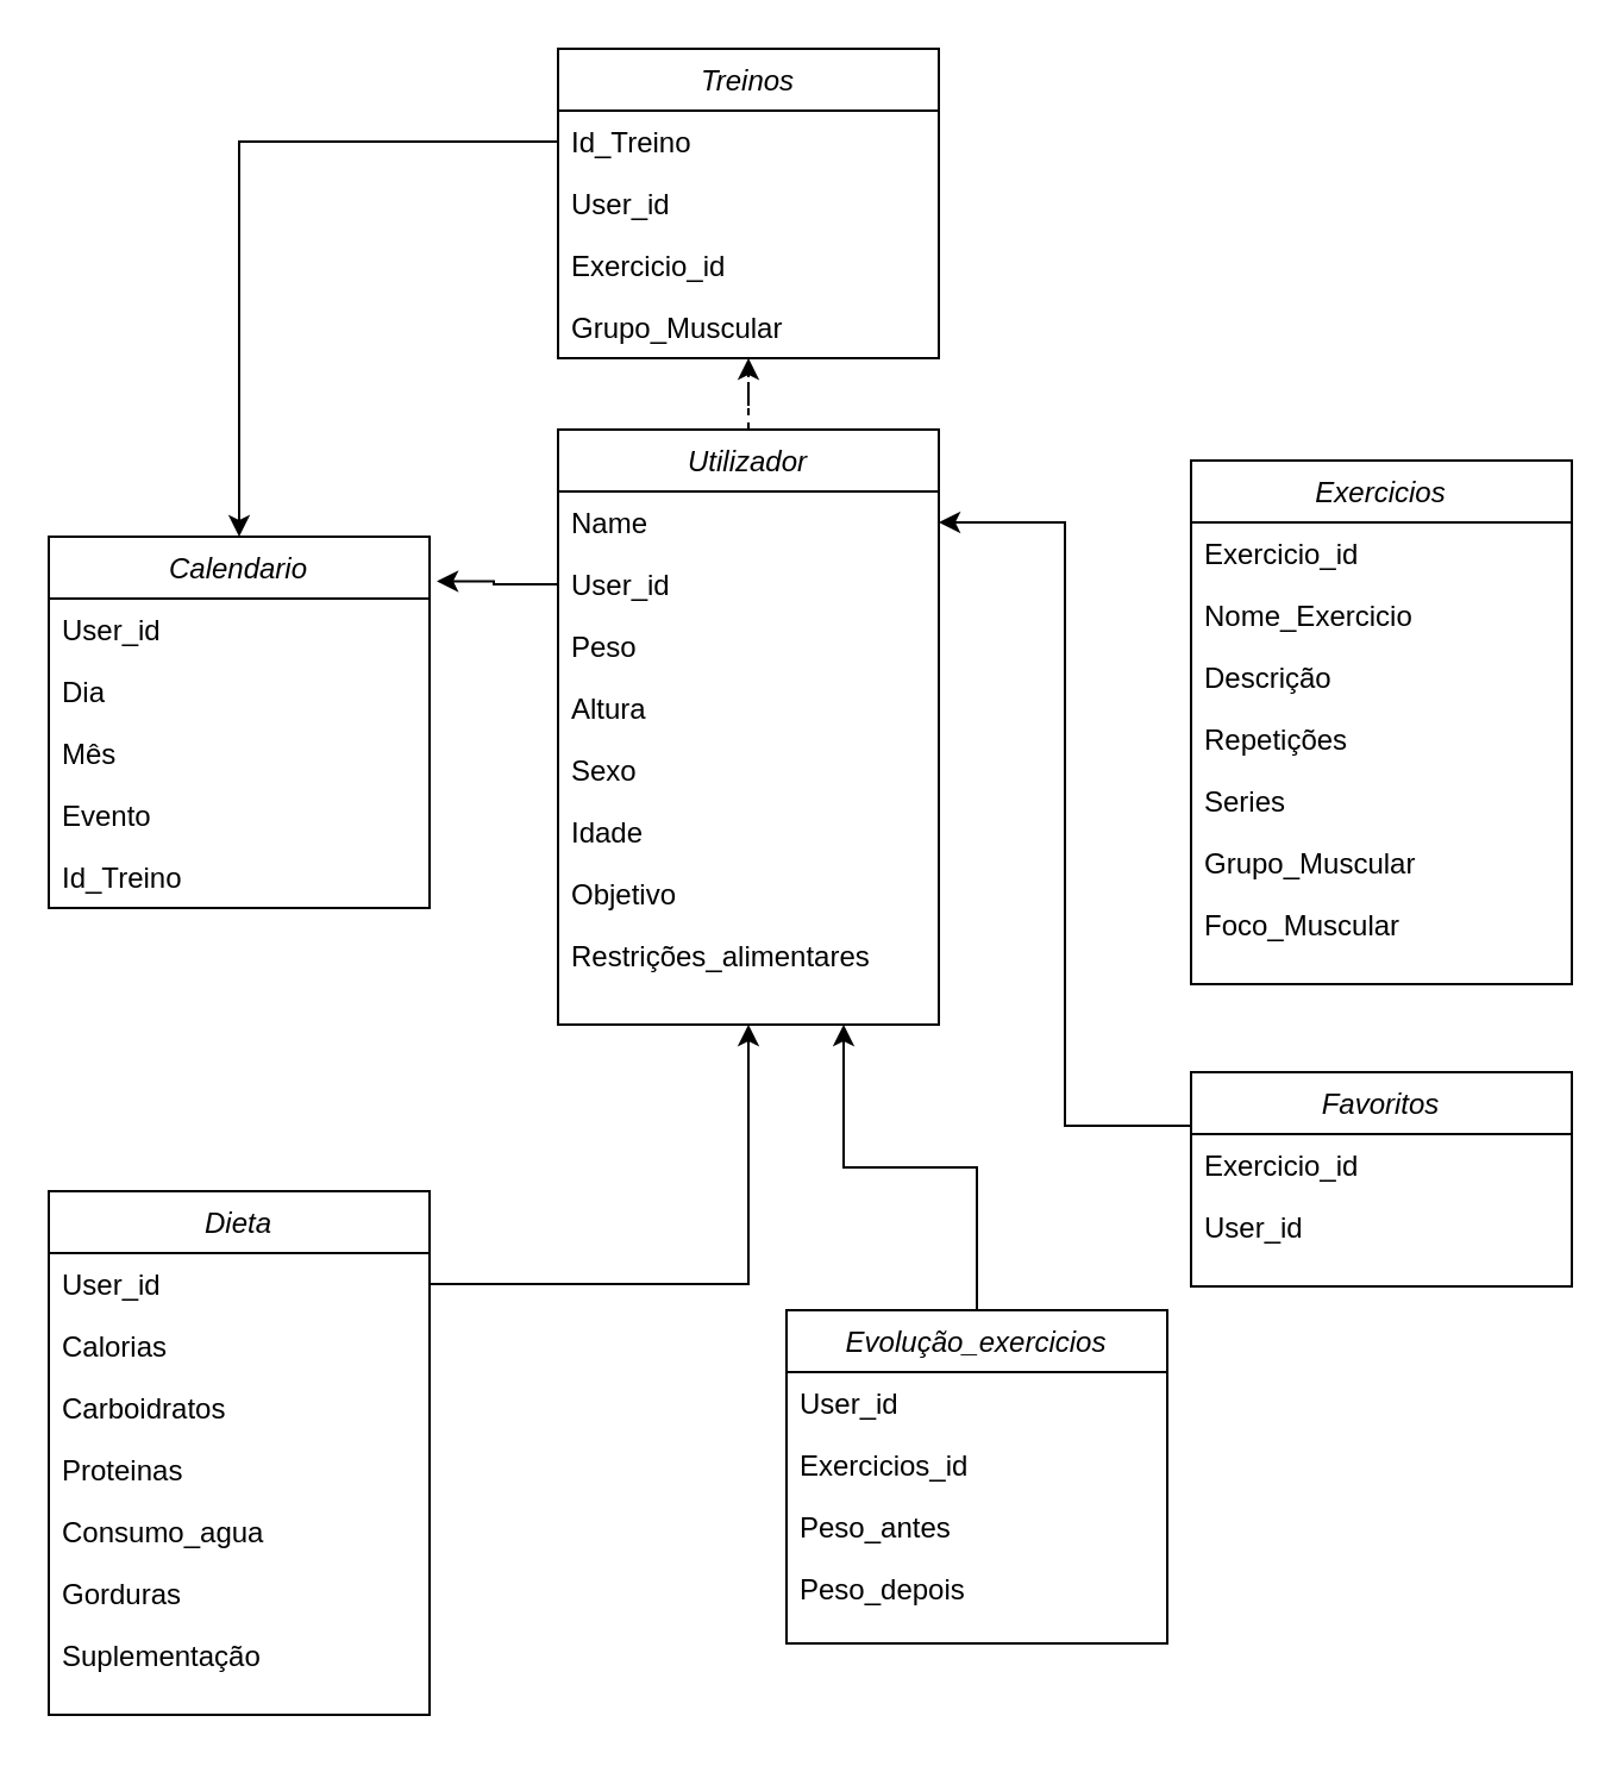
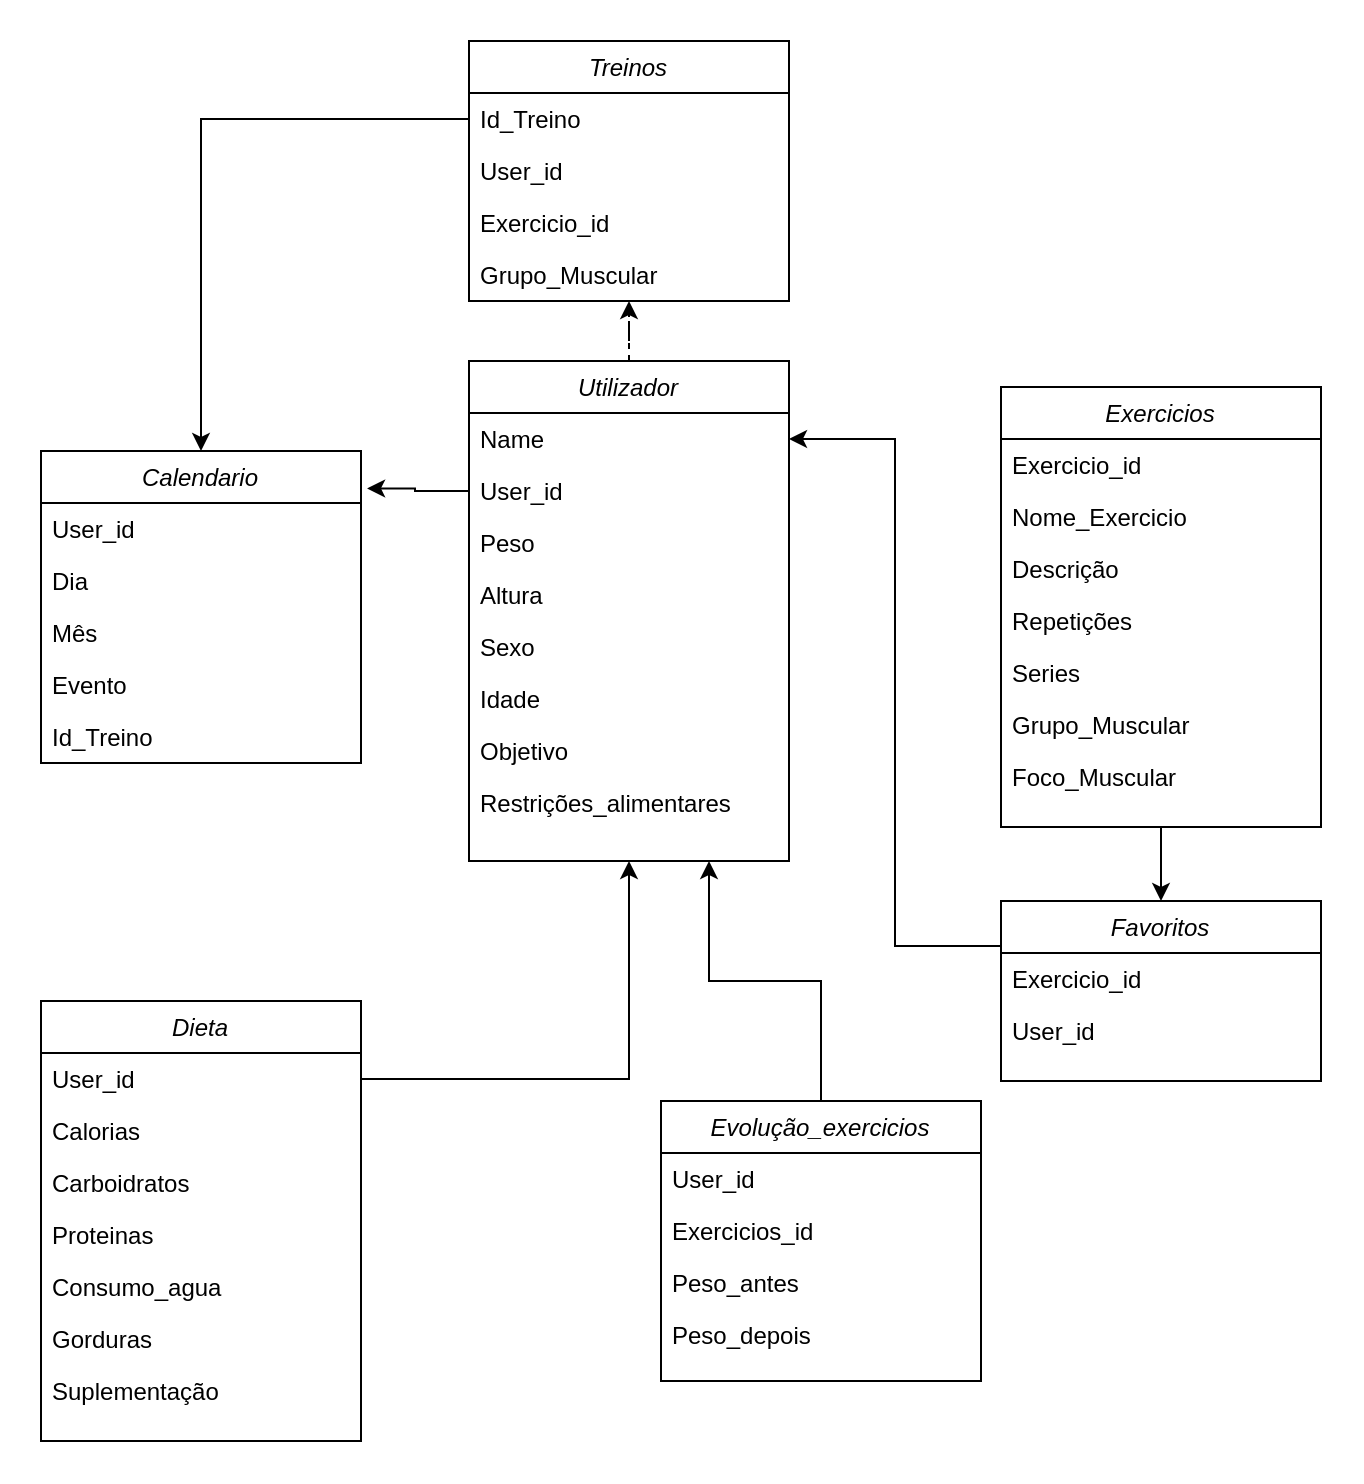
  <mxCell id="0" />
  <mxCell id="1" parent="0" />
  <mxCell id="2" style="edgeStyle=orthogonalEdgeStyle;rounded=0;orthogonalLoop=1;jettySize=auto;html=1;exitX=0.5;exitY=0;exitDx=0;exitDy=0;dashed=1;" parent="1" source="3" target="29" edge="1"><mxGeometry relative="1" as="geometry" /></mxCell>
  <mxCell id="3" value="Utilizador" style="swimlane;fontStyle=2;align=center;verticalAlign=top;childLayout=stackLayout;horizontal=1;startSize=26;horizontalStack=0;resizeParent=1;resizeLast=0;collapsible=1;marginBottom=0;rounded=0;shadow=0;strokeWidth=1;" parent="1" vertex="1"><mxGeometry x="234" y="180" width="160" height="250" as="geometry"><mxRectangle x="220" y="120" width="160" height="26" as="alternateBounds" /></mxGeometry></mxCell>
  <mxCell id="4" value="Name" style="text;align=left;verticalAlign=top;spacingLeft=4;spacingRight=4;overflow=hidden;rotatable=0;points=[[0,0.5],[1,0.5]];portConstraint=eastwest;" parent="3" vertex="1"><mxGeometry y="26" width="160" height="26" as="geometry" /></mxCell>
  <mxCell id="5" value="User_id" style="text;align=left;verticalAlign=top;spacingLeft=4;spacingRight=4;overflow=hidden;rotatable=0;points=[[0,0.5],[1,0.5]];portConstraint=eastwest;rounded=0;shadow=0;html=0;" parent="3" vertex="1"><mxGeometry y="52" width="160" height="26" as="geometry" /></mxCell>
  <mxCell id="6" value="Peso" style="text;align=left;verticalAlign=top;spacingLeft=4;spacingRight=4;overflow=hidden;rotatable=0;points=[[0,0.5],[1,0.5]];portConstraint=eastwest;rounded=0;shadow=0;html=0;" parent="3" vertex="1"><mxGeometry y="78" width="160" height="26" as="geometry" /></mxCell>
  <mxCell id="7" value="Altura" style="text;align=left;verticalAlign=top;spacingLeft=4;spacingRight=4;overflow=hidden;rotatable=0;points=[[0,0.5],[1,0.5]];portConstraint=eastwest;rounded=0;shadow=0;html=0;" parent="3" vertex="1"><mxGeometry y="104" width="160" height="26" as="geometry" /></mxCell>
  <mxCell id="8" value="Sexo" style="text;align=left;verticalAlign=top;spacingLeft=4;spacingRight=4;overflow=hidden;rotatable=0;points=[[0,0.5],[1,0.5]];portConstraint=eastwest;rounded=0;shadow=0;html=0;" parent="3" vertex="1"><mxGeometry y="130" width="160" height="26" as="geometry" /></mxCell>
  <mxCell id="9" value="Idade" style="text;align=left;verticalAlign=top;spacingLeft=4;spacingRight=4;overflow=hidden;rotatable=0;points=[[0,0.5],[1,0.5]];portConstraint=eastwest;rounded=0;shadow=0;html=0;" parent="3" vertex="1"><mxGeometry y="156" width="160" height="26" as="geometry" /></mxCell>
  <mxCell id="10" value="Objetivo" style="text;align=left;verticalAlign=top;spacingLeft=4;spacingRight=4;overflow=hidden;rotatable=0;points=[[0,0.5],[1,0.5]];portConstraint=eastwest;rounded=0;shadow=0;html=0;" parent="3" vertex="1"><mxGeometry y="182" width="160" height="26" as="geometry" /></mxCell>
  <mxCell id="11" value="Restrições_alimentares" style="text;align=left;verticalAlign=top;spacingLeft=4;spacingRight=4;overflow=hidden;rotatable=0;points=[[0,0.5],[1,0.5]];portConstraint=eastwest;rounded=0;shadow=0;html=0;" parent="3" vertex="1"><mxGeometry y="208" width="160" height="26" as="geometry" /></mxCell>
  <mxCell id="12" value="Dieta" style="swimlane;fontStyle=2;align=center;verticalAlign=top;childLayout=stackLayout;horizontal=1;startSize=26;horizontalStack=0;resizeParent=1;resizeLast=0;collapsible=1;marginBottom=0;rounded=0;shadow=0;strokeWidth=1;" parent="1" vertex="1"><mxGeometry x="20" y="500" width="160" height="220" as="geometry"><mxRectangle x="220" y="120" width="160" height="26" as="alternateBounds" /></mxGeometry></mxCell>
  <mxCell id="13" value="User_id" style="text;align=left;verticalAlign=top;spacingLeft=4;spacingRight=4;overflow=hidden;rotatable=0;points=[[0,0.5],[1,0.5]];portConstraint=eastwest;" parent="12" vertex="1"><mxGeometry y="26" width="160" height="26" as="geometry" /></mxCell>
  <mxCell id="14" value="Calorias" style="text;align=left;verticalAlign=top;spacingLeft=4;spacingRight=4;overflow=hidden;rotatable=0;points=[[0,0.5],[1,0.5]];portConstraint=eastwest;rounded=0;shadow=0;html=0;" parent="12" vertex="1"><mxGeometry y="52" width="160" height="26" as="geometry" /></mxCell>
  <mxCell id="15" value="Carboidratos" style="text;align=left;verticalAlign=top;spacingLeft=4;spacingRight=4;overflow=hidden;rotatable=0;points=[[0,0.5],[1,0.5]];portConstraint=eastwest;rounded=0;shadow=0;html=0;" parent="12" vertex="1"><mxGeometry y="78" width="160" height="26" as="geometry" /></mxCell>
  <mxCell id="16" value="Proteinas" style="text;align=left;verticalAlign=top;spacingLeft=4;spacingRight=4;overflow=hidden;rotatable=0;points=[[0,0.5],[1,0.5]];portConstraint=eastwest;rounded=0;shadow=0;html=0;" parent="12" vertex="1"><mxGeometry y="104" width="160" height="26" as="geometry" /></mxCell>
  <mxCell id="17" value="Consumo_agua" style="text;align=left;verticalAlign=top;spacingLeft=4;spacingRight=4;overflow=hidden;rotatable=0;points=[[0,0.5],[1,0.5]];portConstraint=eastwest;rounded=0;shadow=0;html=0;" parent="12" vertex="1"><mxGeometry y="130" width="160" height="26" as="geometry" /></mxCell>
  <mxCell id="18" value="Gorduras" style="text;align=left;verticalAlign=top;spacingLeft=4;spacingRight=4;overflow=hidden;rotatable=0;points=[[0,0.5],[1,0.5]];portConstraint=eastwest;rounded=0;shadow=0;html=0;" parent="12" vertex="1"><mxGeometry y="156" width="160" height="26" as="geometry" /></mxCell>
  <mxCell id="19" value="Suplementação" style="text;align=left;verticalAlign=top;spacingLeft=4;spacingRight=4;overflow=hidden;rotatable=0;points=[[0,0.5],[1,0.5]];portConstraint=eastwest;rounded=0;shadow=0;html=0;" parent="12" vertex="1"><mxGeometry y="182" width="160" height="26" as="geometry" /></mxCell>
+ <mxCell id="20" style="edgeStyle=orthogonalEdgeStyle;rounded=0;orthogonalLoop=1;jettySize=auto;html=1;exitX=0.5;exitY=1;exitDx=0;exitDy=0;entryX=0.5;entryY=0;entryDx=0;entryDy=0;" parent="1" source="21" target="43" edge="1"><mxGeometry relative="1" as="geometry" /></mxCell>
  <mxCell id="21" value="Exercicios" style="swimlane;fontStyle=2;align=center;verticalAlign=top;childLayout=stackLayout;horizontal=1;startSize=26;horizontalStack=0;resizeParent=1;resizeLast=0;collapsible=1;marginBottom=0;rounded=0;shadow=0;strokeWidth=1;" parent="1" vertex="1"><mxGeometry x="500" y="193" width="160" height="220" as="geometry"><mxRectangle x="220" y="120" width="160" height="26" as="alternateBounds" /></mxGeometry></mxCell>
  <mxCell id="22" value="Exercicio_id" style="text;align=left;verticalAlign=top;spacingLeft=4;spacingRight=4;overflow=hidden;rotatable=0;points=[[0,0.5],[1,0.5]];portConstraint=eastwest;" parent="21" vertex="1"><mxGeometry y="26" width="160" height="26" as="geometry" /></mxCell>
  <mxCell id="23" value="Nome_Exercicio" style="text;align=left;verticalAlign=top;spacingLeft=4;spacingRight=4;overflow=hidden;rotatable=0;points=[[0,0.5],[1,0.5]];portConstraint=eastwest;rounded=0;shadow=0;html=0;" parent="21" vertex="1"><mxGeometry y="52" width="160" height="26" as="geometry" /></mxCell>
  <mxCell id="24" value="Descrição" style="text;align=left;verticalAlign=top;spacingLeft=4;spacingRight=4;overflow=hidden;rotatable=0;points=[[0,0.5],[1,0.5]];portConstraint=eastwest;rounded=0;shadow=0;html=0;" parent="21" vertex="1"><mxGeometry y="78" width="160" height="26" as="geometry" /></mxCell>
  <mxCell id="25" value="Repetições" style="text;align=left;verticalAlign=top;spacingLeft=4;spacingRight=4;overflow=hidden;rotatable=0;points=[[0,0.5],[1,0.5]];portConstraint=eastwest;rounded=0;shadow=0;html=0;" parent="21" vertex="1"><mxGeometry y="104" width="160" height="26" as="geometry" /></mxCell>
  <mxCell id="26" value="Series" style="text;align=left;verticalAlign=top;spacingLeft=4;spacingRight=4;overflow=hidden;rotatable=0;points=[[0,0.5],[1,0.5]];portConstraint=eastwest;rounded=0;shadow=0;html=0;" parent="21" vertex="1"><mxGeometry y="130" width="160" height="26" as="geometry" /></mxCell>
  <mxCell id="27" value="Grupo_Muscular" style="text;align=left;verticalAlign=top;spacingLeft=4;spacingRight=4;overflow=hidden;rotatable=0;points=[[0,0.5],[1,0.5]];portConstraint=eastwest;rounded=0;shadow=0;html=0;" parent="21" vertex="1"><mxGeometry y="156" width="160" height="26" as="geometry" /></mxCell>
  <mxCell id="28" value="Foco_Muscular" style="text;align=left;verticalAlign=top;spacingLeft=4;spacingRight=4;overflow=hidden;rotatable=0;points=[[0,0.5],[1,0.5]];portConstraint=eastwest;rounded=0;shadow=0;html=0;" parent="21" vertex="1"><mxGeometry y="182" width="160" height="26" as="geometry" /></mxCell>
  <mxCell id="29" value="Treinos" style="swimlane;fontStyle=2;align=center;verticalAlign=top;childLayout=stackLayout;horizontal=1;startSize=26;horizontalStack=0;resizeParent=1;resizeLast=0;collapsible=1;marginBottom=0;rounded=0;shadow=0;strokeWidth=1;" parent="1" vertex="1"><mxGeometry x="234" y="20" width="160" height="130" as="geometry"><mxRectangle x="220" y="120" width="160" height="26" as="alternateBounds" /></mxGeometry></mxCell>
  <mxCell id="30" value="Id_Treino" style="text;align=left;verticalAlign=top;spacingLeft=4;spacingRight=4;overflow=hidden;rotatable=0;points=[[0,0.5],[1,0.5]];portConstraint=eastwest;" parent="29" vertex="1"><mxGeometry y="26" width="160" height="26" as="geometry" /></mxCell>
  <mxCell id="31" value="User_id" style="text;align=left;verticalAlign=top;spacingLeft=4;spacingRight=4;overflow=hidden;rotatable=0;points=[[0,0.5],[1,0.5]];portConstraint=eastwest;rounded=0;shadow=0;html=0;" parent="29" vertex="1"><mxGeometry y="52" width="160" height="26" as="geometry" /></mxCell>
  <mxCell id="32" value="Exercicio_id" style="text;align=left;verticalAlign=top;spacingLeft=4;spacingRight=4;overflow=hidden;rotatable=0;points=[[0,0.5],[1,0.5]];portConstraint=eastwest;rounded=0;shadow=0;html=0;" parent="29" vertex="1"><mxGeometry y="78" width="160" height="26" as="geometry" /></mxCell>
  <mxCell id="33" value="Grupo_Muscular" style="text;align=left;verticalAlign=top;spacingLeft=4;spacingRight=4;overflow=hidden;rotatable=0;points=[[0,0.5],[1,0.5]];portConstraint=eastwest;rounded=0;shadow=0;html=0;" parent="29" vertex="1"><mxGeometry y="104" width="160" height="26" as="geometry" /></mxCell>
  <mxCell id="34" value="Calendario" style="swimlane;fontStyle=2;align=center;verticalAlign=top;childLayout=stackLayout;horizontal=1;startSize=26;horizontalStack=0;resizeParent=1;resizeLast=0;collapsible=1;marginBottom=0;rounded=0;shadow=0;strokeWidth=1;" parent="1" vertex="1"><mxGeometry x="20" y="225" width="160" height="156" as="geometry"><mxRectangle x="220" y="120" width="160" height="26" as="alternateBounds" /></mxGeometry></mxCell>
  <mxCell id="35" value="User_id" style="text;align=left;verticalAlign=top;spacingLeft=4;spacingRight=4;overflow=hidden;rotatable=0;points=[[0,0.5],[1,0.5]];portConstraint=eastwest;" parent="34" vertex="1"><mxGeometry y="26" width="160" height="26" as="geometry" /></mxCell>
  <mxCell id="36" value="Dia" style="text;align=left;verticalAlign=top;spacingLeft=4;spacingRight=4;overflow=hidden;rotatable=0;points=[[0,0.5],[1,0.5]];portConstraint=eastwest;rounded=0;shadow=0;html=0;" parent="34" vertex="1"><mxGeometry y="52" width="160" height="26" as="geometry" /></mxCell>
  <mxCell id="37" value="Mês" style="text;align=left;verticalAlign=top;spacingLeft=4;spacingRight=4;overflow=hidden;rotatable=0;points=[[0,0.5],[1,0.5]];portConstraint=eastwest;rounded=0;shadow=0;html=0;" parent="34" vertex="1"><mxGeometry y="78" width="160" height="26" as="geometry" /></mxCell>
  <mxCell id="38" value="Evento" style="text;align=left;verticalAlign=top;spacingLeft=4;spacingRight=4;overflow=hidden;rotatable=0;points=[[0,0.5],[1,0.5]];portConstraint=eastwest;rounded=0;shadow=0;html=0;" parent="34" vertex="1"><mxGeometry y="104" width="160" height="26" as="geometry" /></mxCell>
  <mxCell id="39" value="Id_Treino" style="text;align=left;verticalAlign=top;spacingLeft=4;spacingRight=4;overflow=hidden;rotatable=0;points=[[0,0.5],[1,0.5]];portConstraint=eastwest;" parent="34" vertex="1"><mxGeometry y="130" width="160" height="26" as="geometry" /></mxCell>
  <mxCell id="40" style="edgeStyle=orthogonalEdgeStyle;rounded=0;orthogonalLoop=1;jettySize=auto;html=1;exitX=0;exitY=0.5;exitDx=0;exitDy=0;entryX=0.5;entryY=0;entryDx=0;entryDy=0;" parent="1" source="30" target="34" edge="1"><mxGeometry relative="1" as="geometry" /></mxCell>
  <mxCell id="41" style="edgeStyle=orthogonalEdgeStyle;rounded=0;orthogonalLoop=1;jettySize=auto;html=1;exitX=0;exitY=0.5;exitDx=0;exitDy=0;entryX=1.019;entryY=0.12;entryDx=0;entryDy=0;entryPerimeter=0;" parent="1" source="5" target="34" edge="1"><mxGeometry relative="1" as="geometry" /></mxCell>
  <mxCell id="42" style="edgeStyle=orthogonalEdgeStyle;rounded=0;orthogonalLoop=1;jettySize=auto;html=1;exitX=0;exitY=0.25;exitDx=0;exitDy=0;entryX=1;entryY=0.5;entryDx=0;entryDy=0;" parent="1" source="43" target="4" edge="1"><mxGeometry relative="1" as="geometry" /></mxCell>
  <mxCell id="43" value="Favoritos" style="swimlane;fontStyle=2;align=center;verticalAlign=top;childLayout=stackLayout;horizontal=1;startSize=26;horizontalStack=0;resizeParent=1;resizeLast=0;collapsible=1;marginBottom=0;rounded=0;shadow=0;strokeWidth=1;" parent="1" vertex="1"><mxGeometry x="500" y="450" width="160" height="90" as="geometry"><mxRectangle x="220" y="120" width="160" height="26" as="alternateBounds" /></mxGeometry></mxCell>
  <mxCell id="44" value="Exercicio_id" style="text;align=left;verticalAlign=top;spacingLeft=4;spacingRight=4;overflow=hidden;rotatable=0;points=[[0,0.5],[1,0.5]];portConstraint=eastwest;" parent="43" vertex="1"><mxGeometry y="26" width="160" height="26" as="geometry" /></mxCell>
  <mxCell id="45" value="User_id&#10;" style="text;align=left;verticalAlign=top;spacingLeft=4;spacingRight=4;overflow=hidden;rotatable=0;points=[[0,0.5],[1,0.5]];portConstraint=eastwest;rounded=0;shadow=0;html=0;" parent="43" vertex="1"><mxGeometry y="52" width="160" height="26" as="geometry" /></mxCell>
  <mxCell id="46" style="edgeStyle=orthogonalEdgeStyle;rounded=0;orthogonalLoop=1;jettySize=auto;html=1;exitX=1;exitY=0.5;exitDx=0;exitDy=0;entryX=0.5;entryY=1;entryDx=0;entryDy=0;" parent="1" source="13" target="3" edge="1"><mxGeometry relative="1" as="geometry" /></mxCell>
  <mxCell id="47" style="edgeStyle=orthogonalEdgeStyle;rounded=0;orthogonalLoop=1;jettySize=auto;html=1;exitX=0.5;exitY=0;exitDx=0;exitDy=0;entryX=0.75;entryY=1;entryDx=0;entryDy=0;" parent="1" source="48" target="3" edge="1"><mxGeometry relative="1" as="geometry" /></mxCell>
  <mxCell id="48" value="Evolução_exercicios" style="swimlane;fontStyle=2;align=center;verticalAlign=top;childLayout=stackLayout;horizontal=1;startSize=26;horizontalStack=0;resizeParent=1;resizeLast=0;collapsible=1;marginBottom=0;rounded=0;shadow=0;strokeWidth=1;" parent="1" vertex="1"><mxGeometry x="330" y="550" width="160" height="140" as="geometry"><mxRectangle x="220" y="120" width="160" height="26" as="alternateBounds" /></mxGeometry></mxCell>
  <mxCell id="49" value="User_id" style="text;align=left;verticalAlign=top;spacingLeft=4;spacingRight=4;overflow=hidden;rotatable=0;points=[[0,0.5],[1,0.5]];portConstraint=eastwest;" parent="48" vertex="1"><mxGeometry y="26" width="160" height="26" as="geometry" /></mxCell>
  <mxCell id="50" value="Exercicios_id" style="text;align=left;verticalAlign=top;spacingLeft=4;spacingRight=4;overflow=hidden;rotatable=0;points=[[0,0.5],[1,0.5]];portConstraint=eastwest;rounded=0;shadow=0;html=0;" parent="48" vertex="1"><mxGeometry y="52" width="160" height="26" as="geometry" /></mxCell>
  <mxCell id="51" value="Peso_antes" style="text;align=left;verticalAlign=top;spacingLeft=4;spacingRight=4;overflow=hidden;rotatable=0;points=[[0,0.5],[1,0.5]];portConstraint=eastwest;rounded=0;shadow=0;html=0;" parent="48" vertex="1"><mxGeometry y="78" width="160" height="26" as="geometry" /></mxCell>
  <mxCell id="52" value="Peso_depois" style="text;align=left;verticalAlign=top;spacingLeft=4;spacingRight=4;overflow=hidden;rotatable=0;points=[[0,0.5],[1,0.5]];portConstraint=eastwest;rounded=0;shadow=0;html=0;" parent="48" vertex="1"><mxGeometry y="104" width="160" height="26" as="geometry" /></mxCell>
